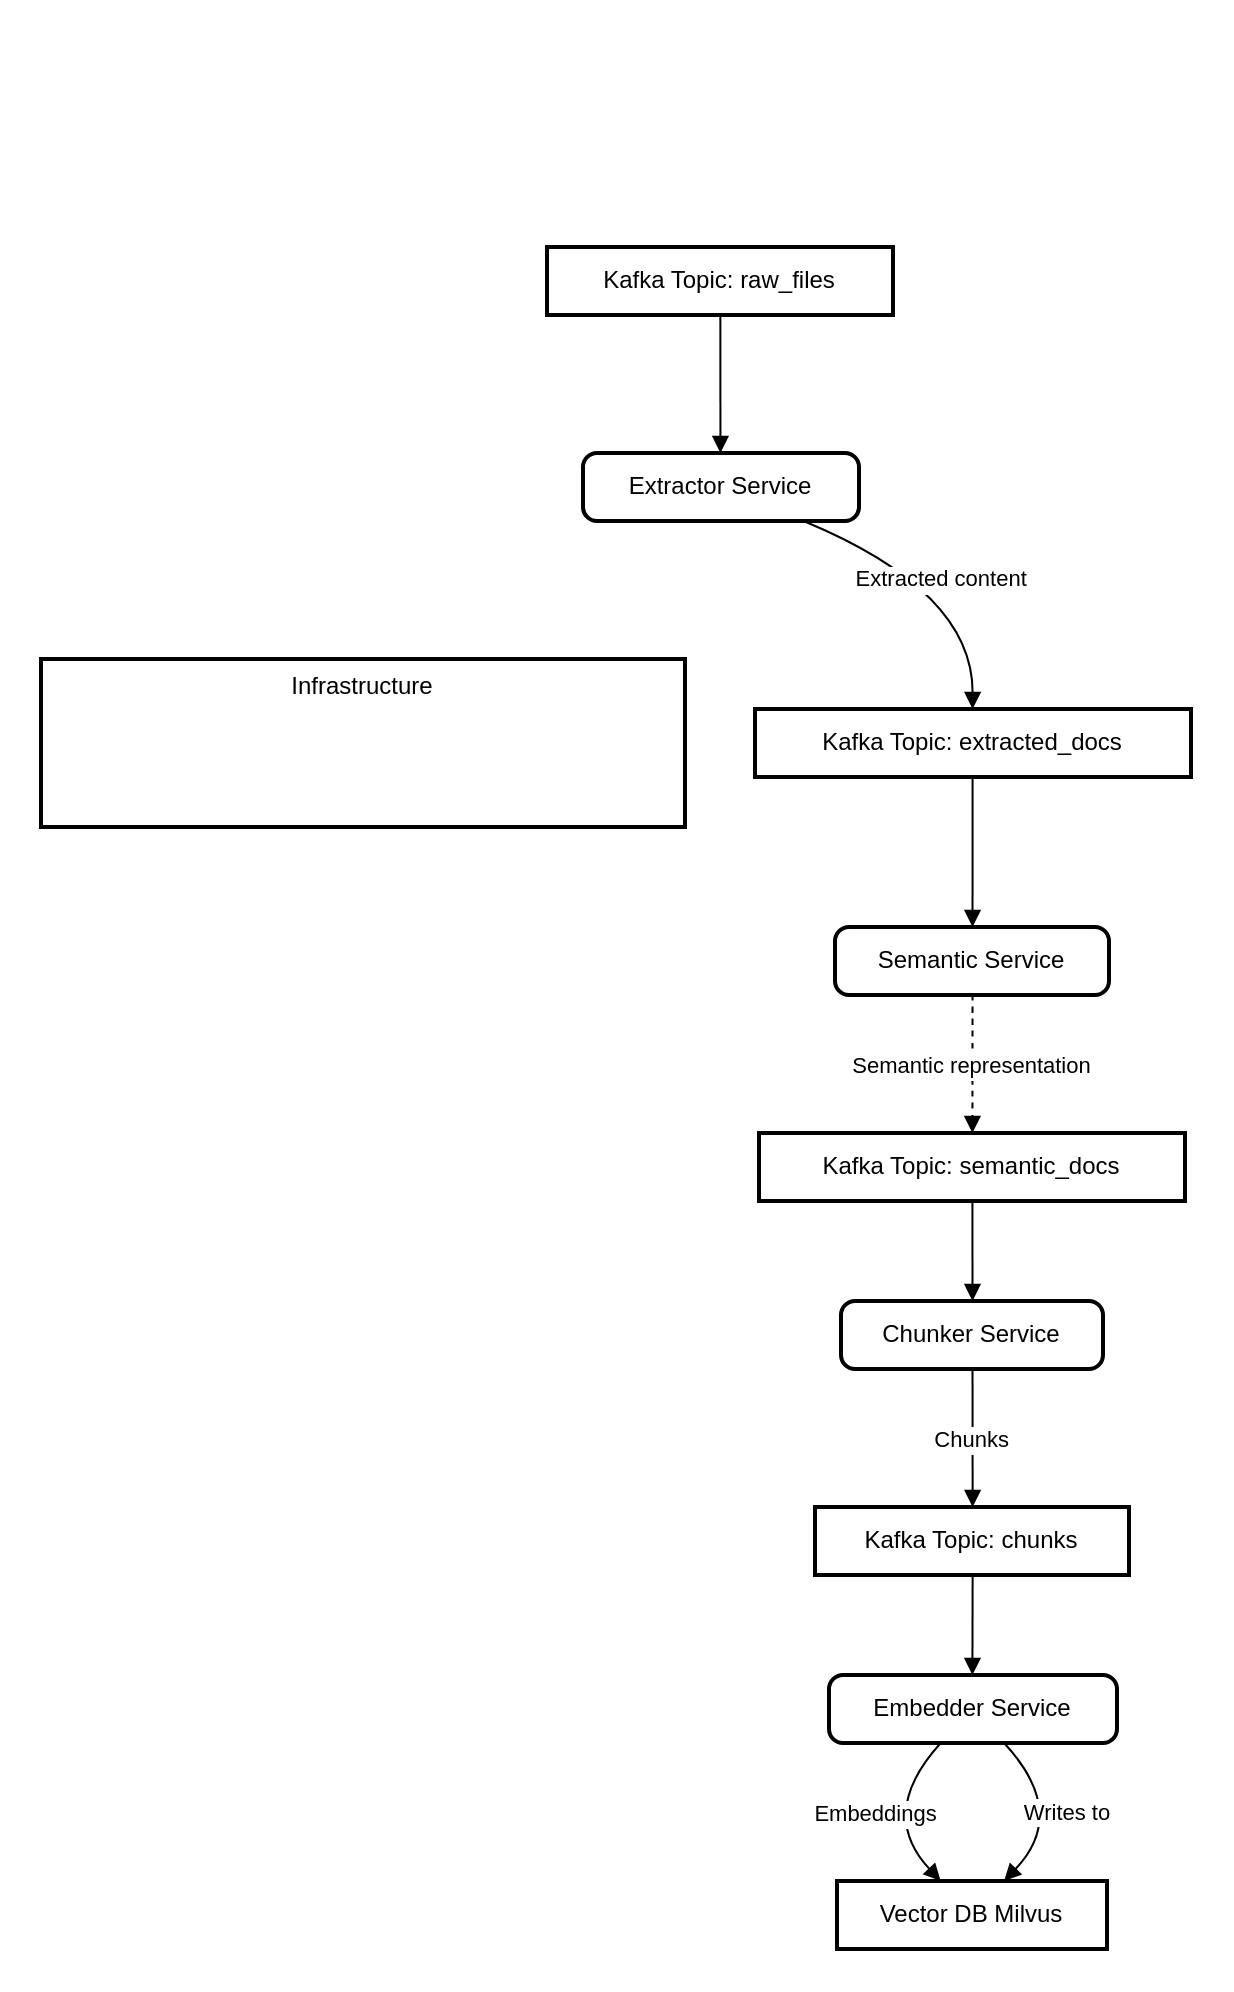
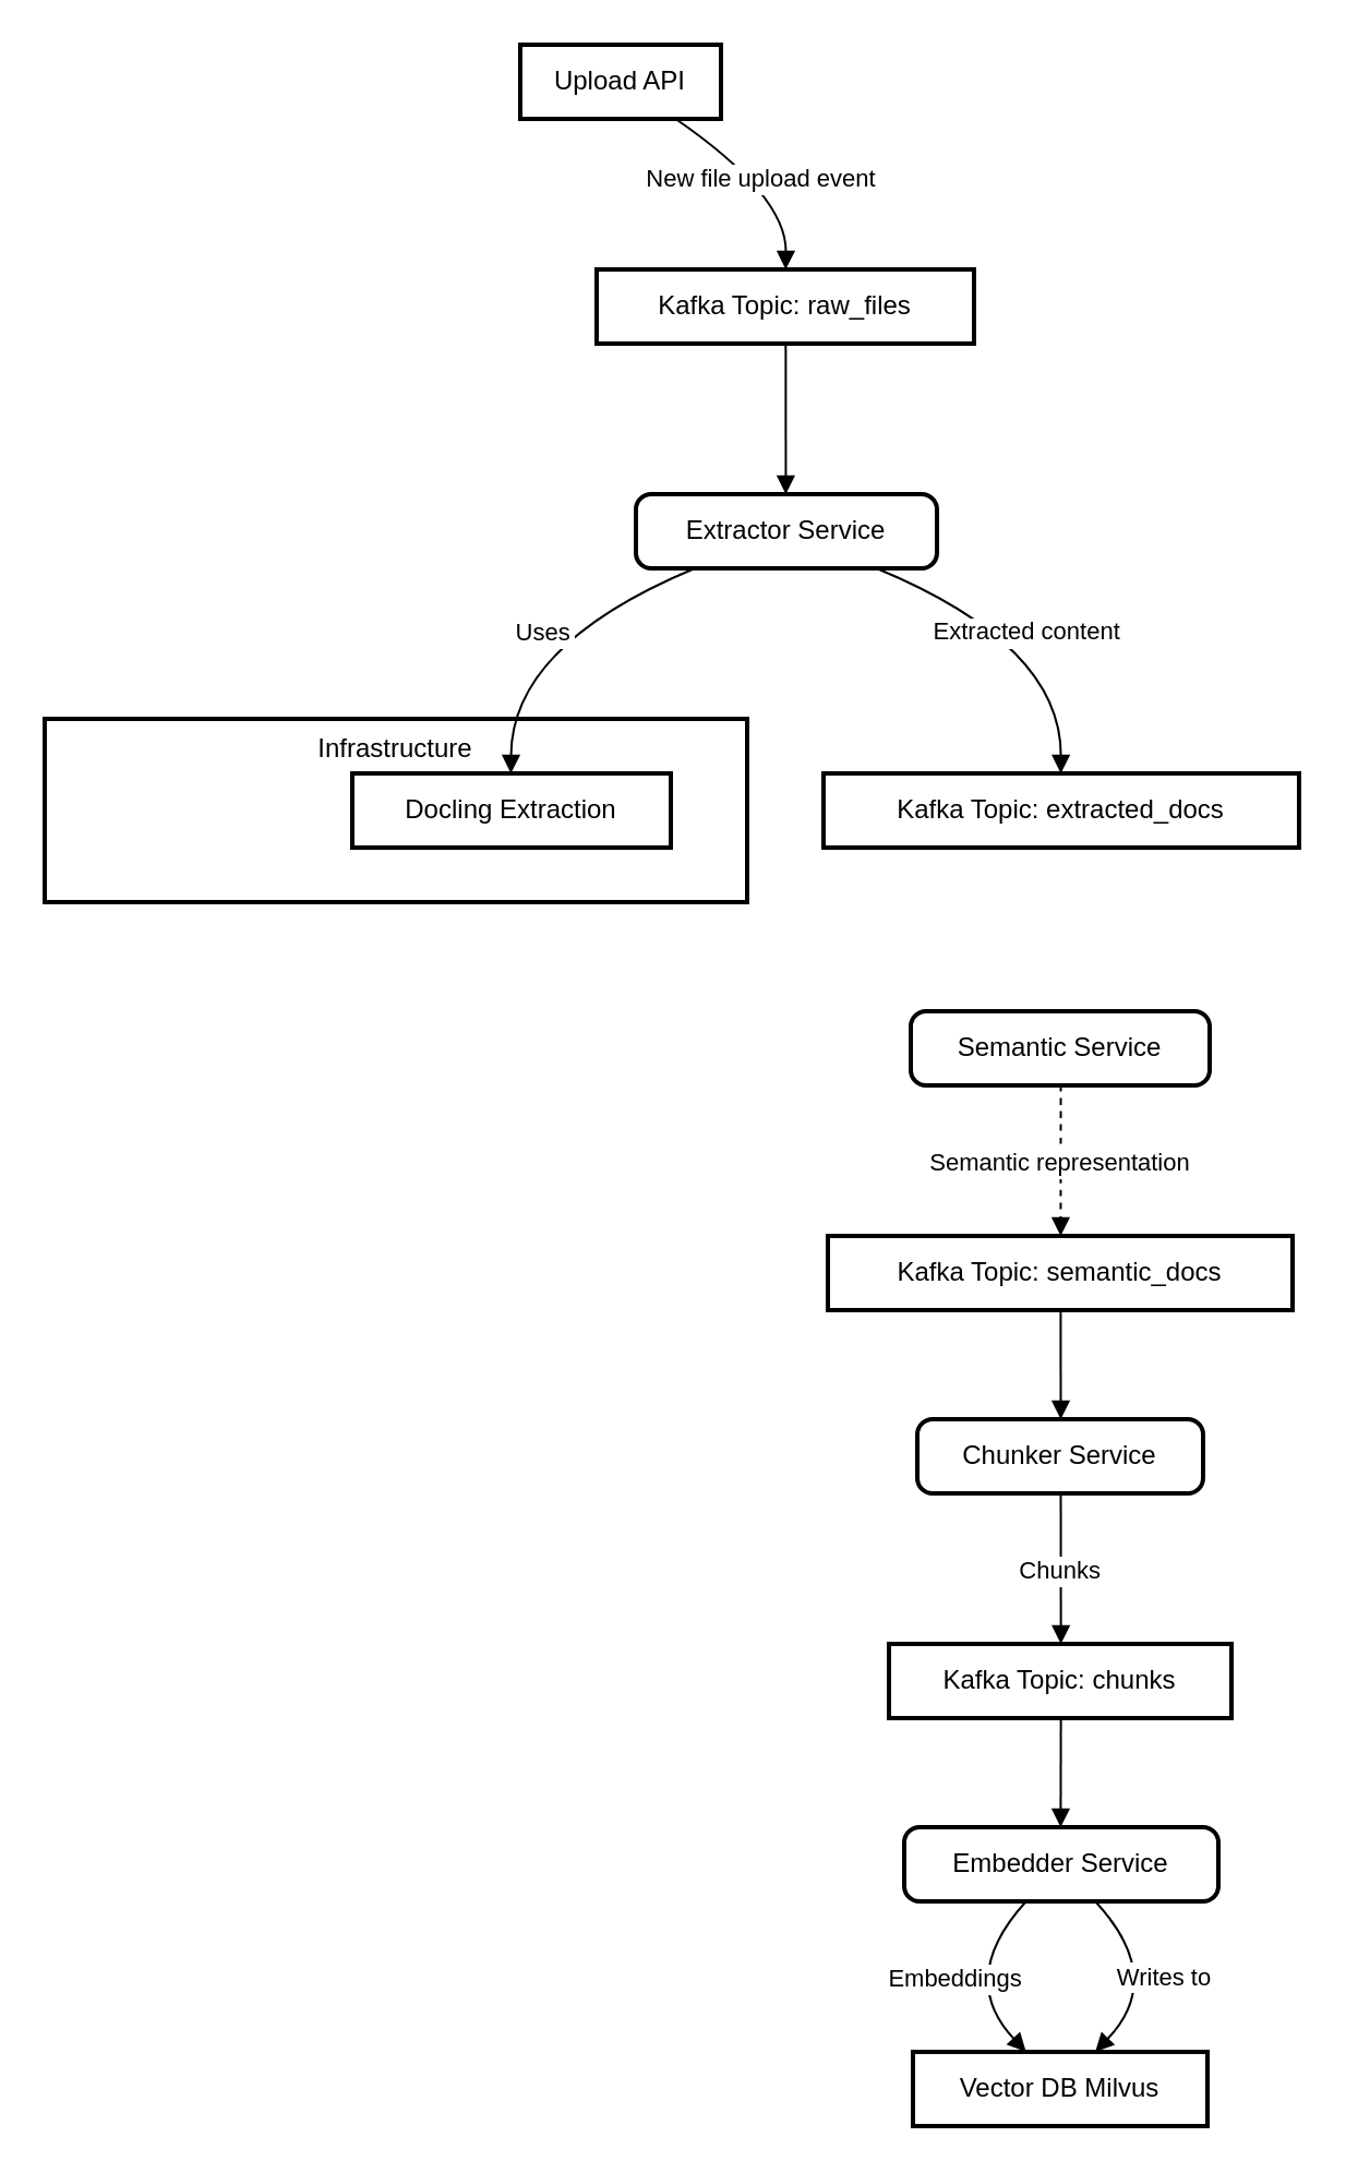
  <mxCell id="0" />
  <mxCell id="1" parent="0" />
  <mxCell id="2" value="Infrastructure" style="whiteSpace=wrap;strokeWidth=2;verticalAlign=top;" vertex="1" parent="1"><mxGeometry x="20" y="329" width="322" height="84" as="geometry" /></mxCell>
+ <mxCell id="3" value="Docling Extraction" style="whiteSpace=wrap;strokeWidth=2;" vertex="1" parent="1"><mxGeometry x="161" y="354" width="146" height="34" as="geometry" /></mxCell>
+ <mxCell id="4" value="Upload API" style="whiteSpace=wrap;strokeWidth=2;" vertex="1" parent="1"><mxGeometry x="238" y="20" width="92" height="34" as="geometry" /></mxCell>
  <mxCell id="5" value="Kafka Topic: raw_files" style="whiteSpace=wrap;strokeWidth=2;" vertex="1" parent="1"><mxGeometry x="273" y="123" width="173" height="34" as="geometry" /></mxCell>
  <mxCell id="6" value="Extractor Service" style="rounded=1;absoluteArcSize=1;arcSize=14;whiteSpace=wrap;strokeWidth=2;" vertex="1" parent="1"><mxGeometry x="291" y="226" width="138" height="34" as="geometry" /></mxCell>
  <mxCell id="7" value="Kafka Topic: extracted_docs" style="whiteSpace=wrap;strokeWidth=2;" vertex="1" parent="1"><mxGeometry x="377" y="354" width="218" height="34" as="geometry" /></mxCell>
  <mxCell id="8" value="Semantic Service" style="rounded=1;absoluteArcSize=1;arcSize=14;whiteSpace=wrap;strokeWidth=2;" vertex="1" parent="1"><mxGeometry x="417" y="463" width="137" height="34" as="geometry" /></mxCell>
  <mxCell id="9" value="Kafka Topic: semantic_docs" style="whiteSpace=wrap;strokeWidth=2;" vertex="1" parent="1"><mxGeometry x="379" y="566" width="213" height="34" as="geometry" /></mxCell>
  <mxCell id="10" value="Chunker Service" style="rounded=1;absoluteArcSize=1;arcSize=14;whiteSpace=wrap;strokeWidth=2;" vertex="1" parent="1"><mxGeometry x="420" y="650" width="131" height="34" as="geometry" /></mxCell>
  <mxCell id="11" value="Kafka Topic: chunks" style="whiteSpace=wrap;strokeWidth=2;" vertex="1" parent="1"><mxGeometry x="407" y="753" width="157" height="34" as="geometry" /></mxCell>
  <mxCell id="12" value="Embedder Service" style="rounded=1;absoluteArcSize=1;arcSize=14;whiteSpace=wrap;strokeWidth=2;" vertex="1" parent="1"><mxGeometry x="414" y="837" width="144" height="34" as="geometry" /></mxCell>
  <mxCell id="13" value="Vector DB Milvus" style="whiteSpace=wrap;strokeWidth=2;" vertex="1" parent="1"><mxGeometry x="418" y="940" width="135" height="34" as="geometry" /></mxCell>
+ <mxCell id="14" value="New file upload event" style="curved=1;startArrow=none;endArrow=block;exitX=0.774;exitY=1;entryX=0.501;entryY=0;rounded=0;" edge="1" parent="1" source="4" target="5"><mxGeometry relative="1" as="geometry"><Array as="points"><mxPoint x="360" y="89" /></Array></mxGeometry></mxCell>
  <mxCell id="15" value="" style="curved=1;startArrow=none;endArrow=block;exitX=0.501;exitY=1;entryX=0.498;entryY=0;rounded=0;" edge="1" parent="1" source="5" target="6"><mxGeometry relative="1" as="geometry"><Array as="points" /></mxGeometry></mxCell>
  <mxCell id="16" value="Extracted content" style="curved=1;startArrow=none;endArrow=block;exitX=0.799;exitY=1;entryX=0.499;entryY=0;rounded=0;" edge="1" parent="1" source="6" target="7"><mxGeometry relative="1" as="geometry"><Array as="points"><mxPoint x="486" y="295" /></Array></mxGeometry></mxCell>
- <mxCell id="17" value="" style="curved=1;startArrow=none;endArrow=block;exitX=0.499;exitY=1;entryX=0.502;entryY=0;rounded=0;" edge="1" parent="1" source="7" target="8"><mxGeometry relative="1" as="geometry"><Array as="points" /></mxGeometry></mxCell>
  <mxCell id="18" value="Semantic representation" style="curved=1;startArrow=none;endArrow=block;exitX=0.502;exitY=1;entryX=0.501;entryY=0;rounded=0;dashed=1;" edge="1" parent="1" source="8" target="9"><mxGeometry relative="1" as="geometry"><Array as="points" /></mxGeometry></mxCell>
  <mxCell id="19" value="" style="curved=1;startArrow=none;endArrow=block;exitX=0.501;exitY=1;entryX=0.502;entryY=0;rounded=0;" edge="1" parent="1" source="9" target="10"><mxGeometry relative="1" as="geometry"><Array as="points" /></mxGeometry></mxCell>
  <mxCell id="20" value="Chunks" style="curved=1;startArrow=none;endArrow=block;exitX=0.502;exitY=1;entryX=0.502;entryY=0;rounded=0;" edge="1" parent="1" source="10" target="11"><mxGeometry relative="1" as="geometry"><Array as="points" /></mxGeometry></mxCell>
  <mxCell id="21" value="" style="curved=1;startArrow=none;endArrow=block;exitX=0.502;exitY=1;entryX=0.498;entryY=0;rounded=0;" edge="1" parent="1" source="11" target="12"><mxGeometry relative="1" as="geometry"><Array as="points" /></mxGeometry></mxCell>
  <mxCell id="22" value="Embeddings" style="curved=1;startArrow=none;endArrow=block;exitX=0.388;exitY=1;entryX=0.384;entryY=0;rounded=0;" edge="1" parent="1" source="12" target="13"><mxGeometry relative="1" as="geometry"><Array as="points"><mxPoint x="438" y="906" /></Array></mxGeometry></mxCell>
+ <mxCell id="23" value="Uses" style="curved=1;startArrow=none;endArrow=block;exitX=0.196;exitY=1;entryX=0.498;entryY=0;rounded=0;" edge="1" parent="1" source="6" target="3"><mxGeometry relative="1" as="geometry"><Array as="points"><mxPoint x="234" y="295" /></Array></mxGeometry></mxCell>
  <mxCell id="24" value="Writes to" style="curved=1;startArrow=none;endArrow=block;exitX=0.608;exitY=1;entryX=0.619;entryY=0;rounded=0;" edge="1" parent="1" source="12" target="13"><mxGeometry relative="1" as="geometry"><Array as="points"><mxPoint x="534" y="906" /></Array></mxGeometry></mxCell>
